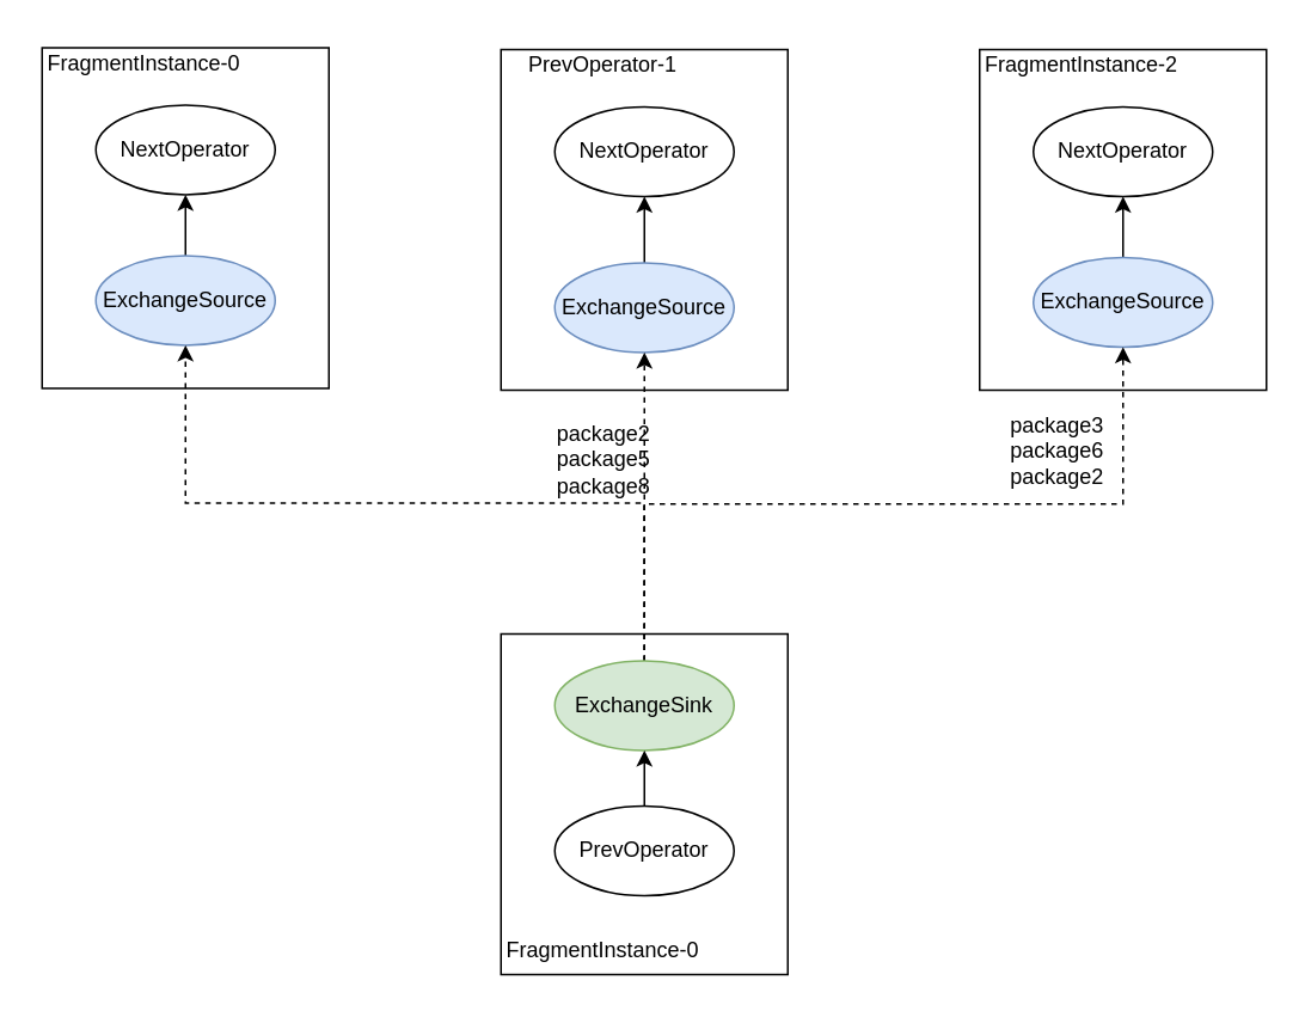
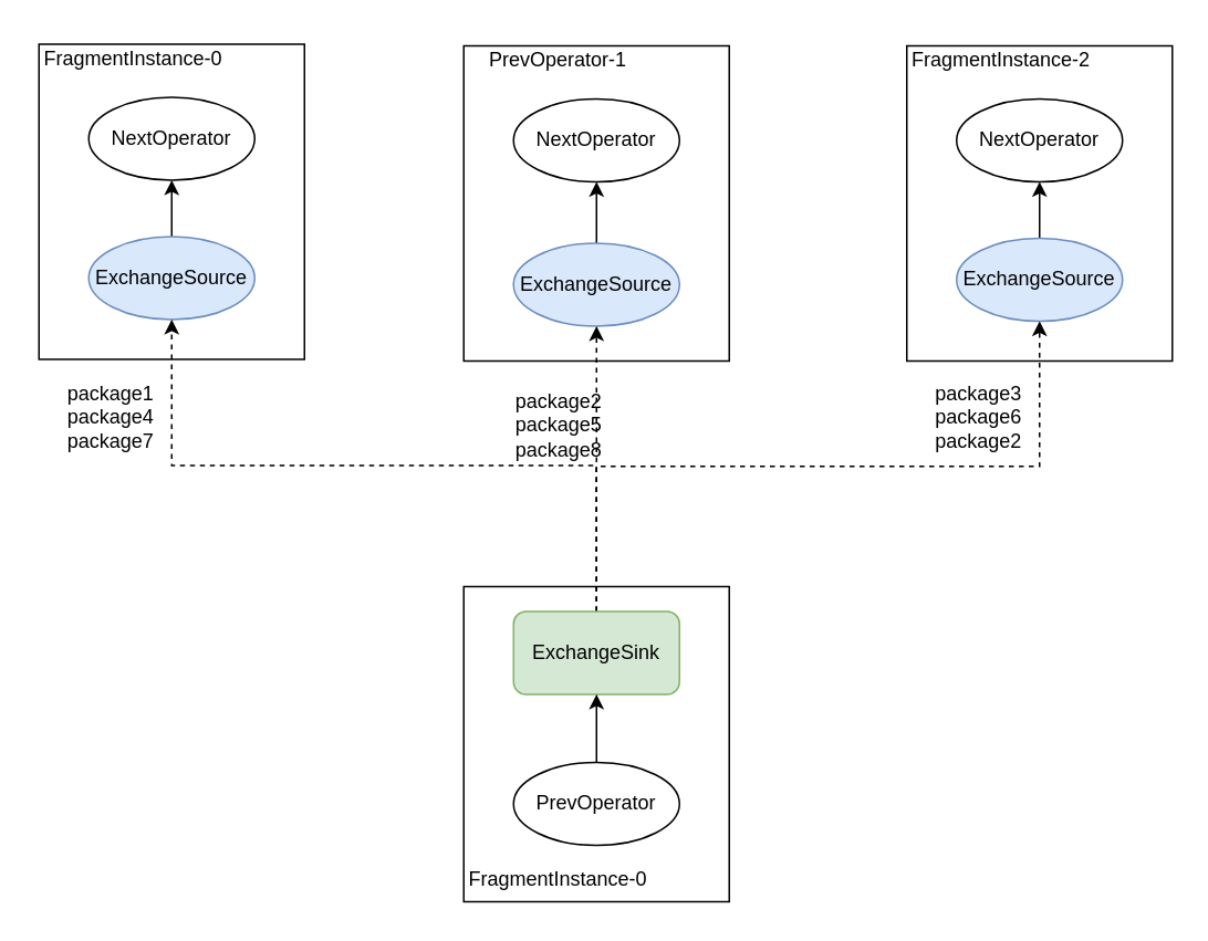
  <mxCell id="0" />
  <mxCell id="1" parent="0" />
  <mxCell id="2" value="" style="rounded=0;whiteSpace=wrap;html=1;" parent="1" vertex="1"><mxGeometry x="23" y="26" width="160" height="190" as="geometry" /></mxCell>
  <mxCell id="3" value="NextOperator" style="ellipse;whiteSpace=wrap;html=1;" parent="1" vertex="1"><mxGeometry x="53" y="58" width="100" height="50" as="geometry" /></mxCell>
  <mxCell id="4" style="edgeStyle=orthogonalEdgeStyle;rounded=0;orthogonalLoop=1;jettySize=auto;html=1;exitX=0.5;exitY=0;exitDx=0;exitDy=0;entryX=0.5;entryY=1;entryDx=0;entryDy=0;" parent="1" source="5" target="3" edge="1"><mxGeometry relative="1" as="geometry" /></mxCell>
  <mxCell id="5" value="ExchangeSource" style="ellipse;whiteSpace=wrap;html=1;fillColor=#dae8fc;strokeColor=#6c8ebf;" parent="1" vertex="1"><mxGeometry x="53" y="142" width="100" height="50" as="geometry" /></mxCell>
  <mxCell id="6" value="FragmentInstance-0" style="text;html=1;strokeColor=none;fillColor=none;align=center;verticalAlign=middle;whiteSpace=wrap;rounded=0;" parent="1" vertex="1"><mxGeometry x="20" y="20" width="120" height="30" as="geometry" /></mxCell>
  <mxCell id="7" value="" style="rounded=0;whiteSpace=wrap;html=1;" parent="1" vertex="1"><mxGeometry x="279" y="27" width="160" height="190" as="geometry" /></mxCell>
  <mxCell id="8" value="NextOperator" style="ellipse;whiteSpace=wrap;html=1;" parent="1" vertex="1"><mxGeometry x="309" y="59" width="100" height="50" as="geometry" /></mxCell>
  <mxCell id="9" style="edgeStyle=orthogonalEdgeStyle;rounded=0;orthogonalLoop=1;jettySize=auto;html=1;exitX=0.5;exitY=0;exitDx=0;exitDy=0;entryX=0.5;entryY=1;entryDx=0;entryDy=0;" parent="1" source="10" target="8" edge="1"><mxGeometry relative="1" as="geometry" /></mxCell>
  <mxCell id="10" value="ExchangeSource" style="ellipse;whiteSpace=wrap;html=1;fillColor=#dae8fc;strokeColor=#6c8ebf;" parent="1" vertex="1"><mxGeometry x="309" y="146" width="100" height="50" as="geometry" /></mxCell>
  <mxCell id="11" value="PrevOperator-1" style="text;html=1;strokeColor=none;fillColor=none;align=center;verticalAlign=middle;whiteSpace=wrap;rounded=0;" parent="1" vertex="1"><mxGeometry x="276" y="21" width="120" height="30" as="geometry" /></mxCell>
  <mxCell id="12" value="" style="rounded=0;whiteSpace=wrap;html=1;" parent="1" vertex="1"><mxGeometry x="546" y="27" width="160" height="190" as="geometry" /></mxCell>
  <mxCell id="13" value="NextOperator" style="ellipse;whiteSpace=wrap;html=1;" parent="1" vertex="1"><mxGeometry x="576" y="59" width="100" height="50" as="geometry" /></mxCell>
  <mxCell id="14" style="edgeStyle=orthogonalEdgeStyle;rounded=0;orthogonalLoop=1;jettySize=auto;html=1;exitX=0.5;exitY=0;exitDx=0;exitDy=0;entryX=0.5;entryY=1;entryDx=0;entryDy=0;" parent="1" source="15" target="13" edge="1"><mxGeometry relative="1" as="geometry" /></mxCell>
  <mxCell id="15" value="ExchangeSource" style="ellipse;whiteSpace=wrap;html=1;fillColor=#dae8fc;strokeColor=#6c8ebf;" parent="1" vertex="1"><mxGeometry x="576" y="143" width="100" height="50" as="geometry" /></mxCell>
  <mxCell id="16" value="FragmentInstance-2" style="text;html=1;strokeColor=none;fillColor=none;align=center;verticalAlign=middle;whiteSpace=wrap;rounded=0;" parent="1" vertex="1"><mxGeometry x="543" y="21" width="120" height="30" as="geometry" /></mxCell>
  <mxCell id="17" value="" style="rounded=0;whiteSpace=wrap;html=1;" parent="1" vertex="1"><mxGeometry x="279" y="353" width="160" height="190" as="geometry" /></mxCell>
  <mxCell id="18" style="edgeStyle=orthogonalEdgeStyle;rounded=0;orthogonalLoop=1;jettySize=auto;html=1;exitX=0.5;exitY=0;exitDx=0;exitDy=0;dashed=1;" parent="1" source="21" target="5" edge="1"><mxGeometry relative="1" as="geometry" /></mxCell>
  <mxCell id="19" style="edgeStyle=orthogonalEdgeStyle;rounded=0;orthogonalLoop=1;jettySize=auto;html=1;exitX=0.5;exitY=0;exitDx=0;exitDy=0;entryX=0.5;entryY=1;entryDx=0;entryDy=0;dashed=1;" parent="1" source="21" target="10" edge="1"><mxGeometry relative="1" as="geometry" /></mxCell>
  <mxCell id="20" style="edgeStyle=orthogonalEdgeStyle;rounded=0;orthogonalLoop=1;jettySize=auto;html=1;exitX=0.5;exitY=0;exitDx=0;exitDy=0;entryX=0.5;entryY=1;entryDx=0;entryDy=0;dashed=1;" parent="1" source="21" target="15" edge="1"><mxGeometry relative="1" as="geometry" /></mxCell>
- <mxCell id="21" value="ExchangeSink" style="ellipse;whiteSpace=wrap;html=1;fillColor=#d5e8d4;strokeColor=#82b366;" parent="1" vertex="1"><mxGeometry x="309" y="368" width="100" height="50" as="geometry" /></mxCell>
+ <mxCell id="21" value="ExchangeSink" style="whiteSpace=wrap;html=1;fillColor=#d5e8d4;strokeColor=#82b366;rounded=1;" parent="1" vertex="1"><mxGeometry x="309" y="368" width="100" height="50" as="geometry" /></mxCell>
  <mxCell id="22" style="edgeStyle=orthogonalEdgeStyle;rounded=0;orthogonalLoop=1;jettySize=auto;html=1;exitX=0.5;exitY=0;exitDx=0;exitDy=0;entryX=0.5;entryY=1;entryDx=0;entryDy=0;" parent="1" source="23" target="21" edge="1"><mxGeometry relative="1" as="geometry" /></mxCell>
- <mxCell id="23" value="PrevOperator" style="ellipse;whiteSpace=wrap;html=1;" parent="1" vertex="1"><mxGeometry x="309" y="449" width="100" height="50" as="geometry" /></mxCell>
+ <mxCell id="23" value="PrevOperator" style="ellipse;whiteSpace=wrap;html=1;" parent="1" vertex="1"><mxGeometry x="309" y="459" width="100" height="50" as="geometry" /></mxCell>
  <mxCell id="24" value="FragmentInstance-0" style="text;html=1;strokeColor=none;fillColor=none;align=center;verticalAlign=middle;whiteSpace=wrap;rounded=0;" parent="1" vertex="1"><mxGeometry x="276" y="515" width="120" height="30" as="geometry" /></mxCell>
+ <mxCell id="25" value="package1&lt;br&gt;package4&lt;br&gt;package7" style="text;html=1;strokeColor=none;fillColor=none;align=center;verticalAlign=middle;whiteSpace=wrap;rounded=0;" parent="1" vertex="1"><mxGeometry x="30" y="228" width="73" height="45" as="geometry" /></mxCell>
  <mxCell id="26" value="package2&lt;br&gt;package5&lt;br&gt;package8" style="text;html=1;strokeColor=none;fillColor=none;align=center;verticalAlign=middle;whiteSpace=wrap;rounded=0;" parent="1" vertex="1"><mxGeometry x="300" y="233" width="73" height="45" as="geometry" /></mxCell>
  <mxCell id="27" value="package3&lt;br&gt;package6&lt;br&gt;package2" style="text;html=1;strokeColor=none;fillColor=none;align=center;verticalAlign=middle;whiteSpace=wrap;rounded=0;" parent="1" vertex="1"><mxGeometry x="553" y="228" width="73" height="45" as="geometry" /></mxCell>
